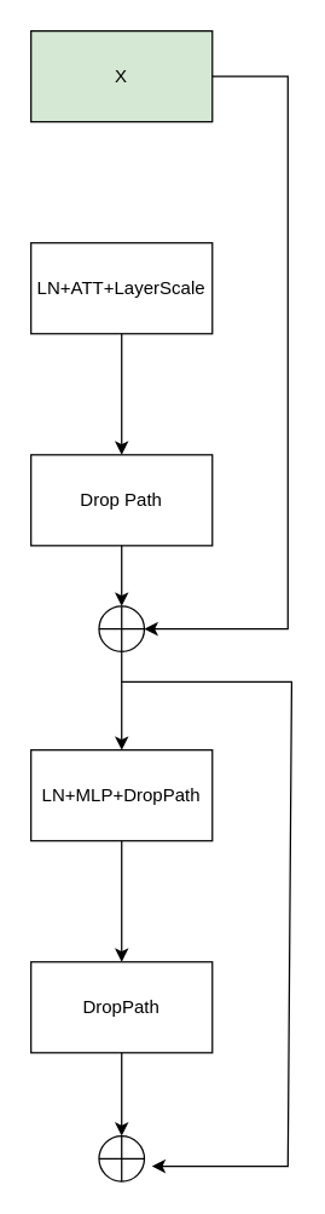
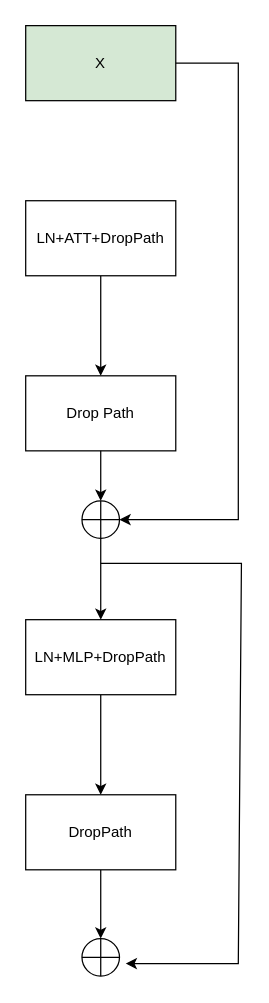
  <mxCell id="0" />
  <mxCell id="1" parent="0" />
  <mxCell id="2" value="X" style="rounded=0;whiteSpace=wrap;html=1;fillColor=#d5e8d4;" vertex="1" parent="1"><mxGeometry x="20" y="20" width="120" height="60" as="geometry" /></mxCell>
  <mxCell id="3" value="" style="edgeStyle=orthogonalEdgeStyle;rounded=0;orthogonalLoop=1;jettySize=auto;html=1;" edge="1" parent="1" source="4" target="5"><mxGeometry relative="1" as="geometry" /></mxCell>
- <mxCell id="4" value="LN+ATT+LayerScale" style="rounded=0;whiteSpace=wrap;html=1;" vertex="1" parent="1"><mxGeometry x="20" y="160" width="120" height="60" as="geometry" /></mxCell>
+ <mxCell id="4" value="LN+ATT+DropPath" style="rounded=0;whiteSpace=wrap;html=1;" vertex="1" parent="1"><mxGeometry x="20" y="160" width="120" height="60" as="geometry" /></mxCell>
  <mxCell id="5" value="Drop Path" style="rounded=0;whiteSpace=wrap;html=1;" vertex="1" parent="1"><mxGeometry x="20" y="300" width="120" height="60" as="geometry" /></mxCell>
  <mxCell id="6" value="" style="endArrow=classic;html=1;rounded=0;exitX=1;exitY=0.5;exitDx=0;exitDy=0;entryX=1;entryY=0.5;entryDx=0;entryDy=0;" edge="1" parent="1" source="2" target="9"><mxGeometry width="50" height="50" relative="1" as="geometry"><mxPoint x="100" y="200" as="sourcePoint" /><mxPoint x="100" y="410" as="targetPoint" /><Array as="points"><mxPoint x="190" y="50" /><mxPoint x="190" y="415" /></Array></mxGeometry></mxCell>
  <mxCell id="7" value="" style="endArrow=classic;html=1;rounded=0;" edge="1" parent="1"><mxGeometry width="50" height="50" relative="1" as="geometry"><mxPoint x="80" y="360" as="sourcePoint" /><mxPoint x="80" y="400" as="targetPoint" /></mxGeometry></mxCell>
  <mxCell id="8" value="" style="edgeStyle=orthogonalEdgeStyle;rounded=0;orthogonalLoop=1;jettySize=auto;html=1;" edge="1" parent="1" source="9" target="11"><mxGeometry relative="1" as="geometry" /></mxCell>
  <mxCell id="9" value="" style="shape=orEllipse;perimeter=ellipsePerimeter;whiteSpace=wrap;html=1;backgroundOutline=1;" vertex="1" parent="1"><mxGeometry x="65" y="400" width="30" height="30" as="geometry" /></mxCell>
  <mxCell id="10" value="" style="edgeStyle=orthogonalEdgeStyle;rounded=0;orthogonalLoop=1;jettySize=auto;html=1;" edge="1" parent="1" source="11" target="13"><mxGeometry relative="1" as="geometry" /></mxCell>
  <mxCell id="11" value="LN+MLP+DropPath" style="whiteSpace=wrap;html=1;" vertex="1" parent="1"><mxGeometry x="20" y="495" width="120" height="60" as="geometry" /></mxCell>
  <mxCell id="12" style="edgeStyle=orthogonalEdgeStyle;rounded=0;orthogonalLoop=1;jettySize=auto;html=1;entryX=0.5;entryY=0;entryDx=0;entryDy=0;" edge="1" parent="1" source="13" target="15"><mxGeometry relative="1" as="geometry" /></mxCell>
  <mxCell id="13" value="DropPath" style="whiteSpace=wrap;html=1;" vertex="1" parent="1"><mxGeometry x="20" y="635" width="120" height="60" as="geometry" /></mxCell>
  <mxCell id="14" value="" style="endArrow=classic;html=1;rounded=0;exitX=1;exitY=0.5;exitDx=0;exitDy=0;" edge="1" parent="1"><mxGeometry width="50" height="50" relative="1" as="geometry"><mxPoint x="80" y="450" as="sourcePoint" /><mxPoint x="100" y="770" as="targetPoint" /><Array as="points"><mxPoint x="192.5" y="450" /><mxPoint x="190" y="770" /></Array></mxGeometry></mxCell>
  <mxCell id="15" value="" style="shape=orEllipse;perimeter=ellipsePerimeter;whiteSpace=wrap;html=1;backgroundOutline=1;" vertex="1" parent="1"><mxGeometry x="65" y="750" width="30" height="30" as="geometry" /></mxCell>
